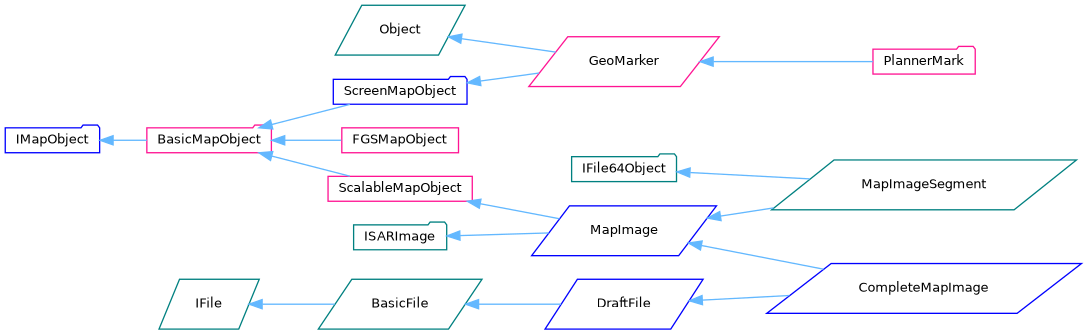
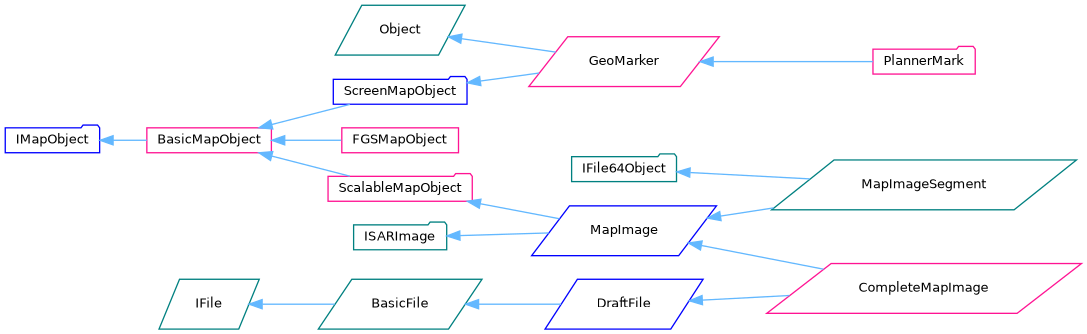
  digraph {
    rankdir=LR
    node [color=teal fillcolor=white fontname=Helvetica fontsize=10 shape=parallelogram style=filled]
    edge [color=steelblue1 dir=back fontname=Helvetica fontsize=10 labelfontname=Helvetica labelfontsize=10 style=solid]
    n1 [height=0.2 label=IFile64Object shape=folder width=0.4]
    n2 [height=0.2 label=MapImageSegment width=0.4]
    n3 [height=0.2 label=Object width=0.4]
    n4 [color=deeppink height=0.2 label=GeoMarker width=0.4]
    n5 [color=deeppink height=0.2 label=PlannerMark shape=folder width=0.4]
    n6 [height=0.2 label=IFile width=0.4]
    n7 [height=0.2 label=BasicFile width=0.4]
    n8 [color=blue height=0.2 label=DraftFile width=0.4]
-   n9 [color=blue height=0.2 label=CompleteMapImage width=0.4]
+   n9 [color=deeppink height=0.2 label=CompleteMapImage width=0.4]
    n10 [color=blue height=0.2 label=IMapObject shape=folder width=0.4]
-   n11 [color=deeppink height=0.2 label=BasicMapObject shape=folder width=0.4]
+   n11 [color=deeppink height=0.2 label=BasicMapObject shape=box width=0.4]
    n12 [color=deeppink height=0.2 label=FGSMapObject shape=box width=0.4]
-   n13 [color=deeppink height=0.2 label=ScalableMapObject shape=box width=0.4]
+   n13 [color=deeppink height=0.2 label=ScalableMapObject shape=folder width=0.4]
    n14 [color=blue height=0.2 label=ScreenMapObject shape=folder width=0.4]
    n15 [color=blue height=0.2 label=MapImage width=0.4]
    n16 [height=0.2 label=ISARImage shape=folder width=0.4]
    n1 -> n2
    n3 -> n4
    n4 -> n5
    n6 -> n7
    n7 -> n8
    n8 -> n9
    n10 -> n11
    n11 -> n12
    n11 -> n13
    n11 -> n14
    n13 -> n15
    n14 -> n4
    n15 -> n2
    n15 -> n9
    n16 -> n15
  }
